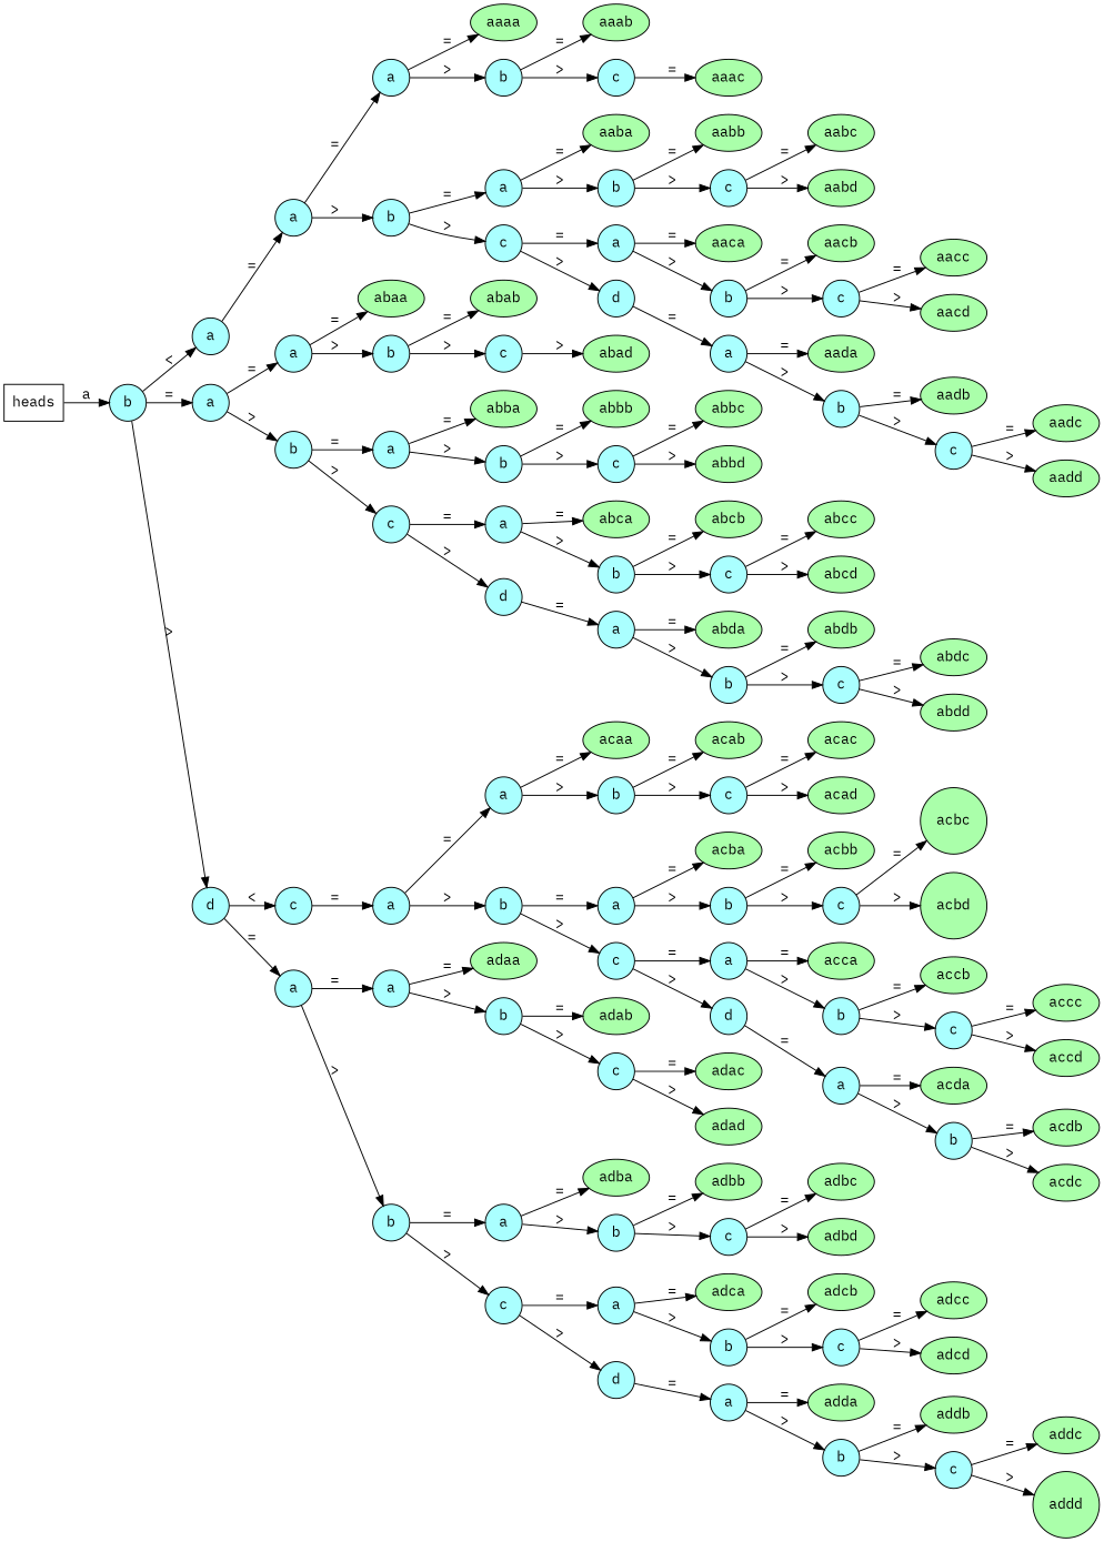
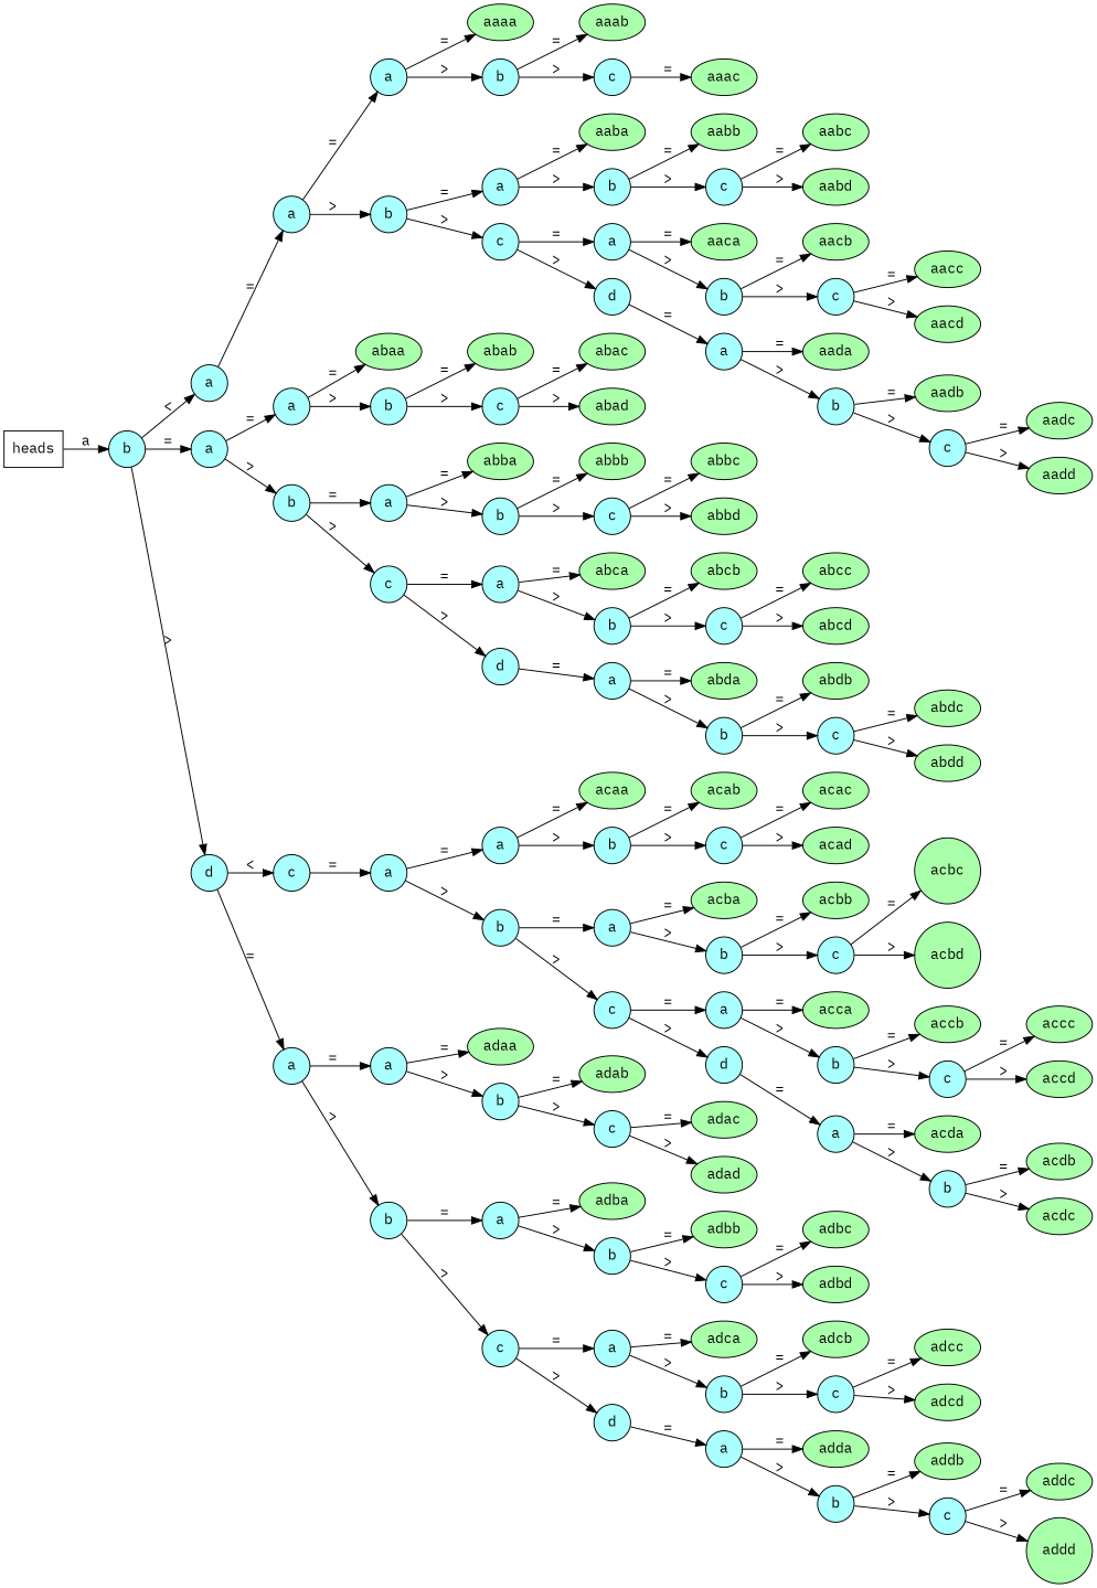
  digraph {
    fontname="IBM Plex Mono"
    rankdir=LR
    node [fontname="IBM Plex Mono" shape=circle fillcolor="#aaffff" style=filled]
    edge [fontname="IBM Plex Mono"]
    n1 [label=heads shape=rect fillcolor="" style=""]
    n2 [label=b]
    n3 [label=a]
    n4 [label=a]
    n5 [label=d]
    n6 [label=a]
    n7 [label=a]
    n8 [label=b]
    n9 [label=c]
    n10 [label=a]
    n11 [label=a]
    n12 [label=b]
    n13 [fillcolor="#aaffaa" label=aaaa shape=""]
    n14 [label=b]
    n15 [label=a]
    n16 [label=c]
    n17 [fillcolor="#aaffaa" label=aaab shape=""]
    n18 [label=c]
    n19 [fillcolor="#aaffaa" label=aaac shape=""]
    n20 [fillcolor="#aaffaa" label=aaba shape=""]
    n21 [label=b]
    n22 [label=a]
    n23 [label=d]
    n24 [fillcolor="#aaffaa" label=aabb shape=""]
    n25 [label=c]
    n26 [fillcolor="#aaffaa" label=aabc shape=""]
    n27 [fillcolor="#aaffaa" label=aabd shape=""]
    n28 [fillcolor="#aaffaa" label=aaca shape=""]
    n29 [label=b]
    n30 [label=a]
    n31 [fillcolor="#aaffaa" label=aacb shape=""]
    n32 [label=c]
    n33 [fillcolor="#aaffaa" label=aacc shape=""]
    n34 [fillcolor="#aaffaa" label=aacd shape=""]
    n35 [fillcolor="#aaffaa" label=aada shape=""]
    n36 [label=b]
    n37 [fillcolor="#aaffaa" label=aadb shape=""]
    n38 [label=c]
    n39 [fillcolor="#aaffaa" label=aadc shape=""]
    n40 [fillcolor="#aaffaa" label=aadd shape=""]
    n41 [fillcolor="#aaffaa" label=abaa shape=""]
    n42 [label=b]
    n43 [label=a]
    n44 [label=c]
    n45 [fillcolor="#aaffaa" label=abab shape=""]
    n46 [label=c]
+   n47 [fillcolor="#aaffaa" label=abac shape=""]
    n48 [fillcolor="#aaffaa" label=abad shape=""]
    n49 [fillcolor="#aaffaa" label=abba shape=""]
    n50 [label=b]
    n51 [label=a]
    n52 [label=d]
    n53 [fillcolor="#aaffaa" label=abbb shape=""]
    n54 [label=c]
    n55 [fillcolor="#aaffaa" label=abbc shape=""]
    n56 [fillcolor="#aaffaa" label=abbd shape=""]
    n57 [fillcolor="#aaffaa" label=abca shape=""]
    n58 [label=b]
    n59 [label=a]
    n60 [fillcolor="#aaffaa" label=abcb shape=""]
    n61 [label=c]
    n62 [fillcolor="#aaffaa" label=abcc shape=""]
    n63 [fillcolor="#aaffaa" label=abcd shape=""]
    n64 [fillcolor="#aaffaa" label=abda shape=""]
    n65 [label=b]
    n66 [fillcolor="#aaffaa" label=abdb shape=""]
    n67 [label=c]
    n68 [fillcolor="#aaffaa" label=abdc shape=""]
    n69 [fillcolor="#aaffaa" label=abdd shape=""]
    n70 [label=a]
    n71 [label=a]
    n72 [label=b]
    n73 [label=a]
    n74 [label=b]
    n75 [fillcolor="#aaffaa" label=acaa shape=""]
    n76 [label=b]
    n77 [label=a]
    n78 [label=c]
    n79 [fillcolor="#aaffaa" label=acab shape=""]
    n80 [label=c]
    n81 [fillcolor="#aaffaa" label=acac shape=""]
    n82 [fillcolor="#aaffaa" label=acad shape=""]
    n83 [fillcolor="#aaffaa" label=acba shape=""]
    n84 [label=b]
    n85 [label=a]
    n86 [label=d]
    n87 [fillcolor="#aaffaa" label=acbb shape=""]
    n88 [label=c]
    n89 [fillcolor="#aaffaa" label=acbc]
    n90 [fillcolor="#aaffaa" label=acbd]
    n91 [fillcolor="#aaffaa" label=acca shape=""]
    n92 [label=b]
    n93 [label=a]
    n94 [fillcolor="#aaffaa" label=accb shape=""]
    n95 [label=c]
    n96 [fillcolor="#aaffaa" label=accc shape=""]
    n97 [fillcolor="#aaffaa" label=accd shape=""]
    n98 [fillcolor="#aaffaa" label=acda shape=""]
    n99 [label=b]
    n100 [fillcolor="#aaffaa" label=acdb shape=""]
    n101 [fillcolor="#aaffaa" label=acdc shape=""]
    n102 [fillcolor="#aaffaa" label=adaa shape=""]
    n103 [label=b]
    n104 [label=a]
    n105 [label=c]
    n106 [fillcolor="#aaffaa" label=adab shape=""]
    n107 [label=c]
    n108 [fillcolor="#aaffaa" label=adac shape=""]
    n109 [fillcolor="#aaffaa" label=adad shape=""]
    n110 [fillcolor="#aaffaa" label=adba shape=""]
    n111 [label=b]
    n112 [label=a]
    n113 [label=d]
    n114 [fillcolor="#aaffaa" label=adbb shape=""]
    n115 [label=c]
    n116 [fillcolor="#aaffaa" label=adbc shape=""]
    n117 [fillcolor="#aaffaa" label=adbd shape=""]
    n118 [fillcolor="#aaffaa" label=adca shape=""]
    n119 [label=b]
    n120 [label=a]
    n121 [fillcolor="#aaffaa" label=adcb shape=""]
    n122 [label=c]
    n123 [fillcolor="#aaffaa" label=adcc shape=""]
    n124 [fillcolor="#aaffaa" label=adcd shape=""]
    n125 [fillcolor="#aaffaa" label=adda shape=""]
    n126 [label=b]
    n127 [fillcolor="#aaffaa" label=addb shape=""]
    n128 [label=c]
    n129 [fillcolor="#aaffaa" label=addc shape=""]
    n130 [fillcolor="#aaffaa" label=addd]
    n1 -> n2 [label=a]
    n2 -> n3 [label="<"]
    n2 -> n4 [label="="]
    n2 -> n5 [label=">"]
    n3 -> n6 [label="="]
    n4 -> n7 [label="="]
    n4 -> n8 [label=">"]
    n5 -> n9 [label="<"]
    n5 -> n10 [label="="]
    n6 -> n11 [label="="]
    n6 -> n12 [label=">"]
    n7 -> n41 [label="="]
    n7 -> n42 [label=">"]
    n8 -> n43 [label="="]
    n8 -> n44 [label=">"]
    n9 -> n70 [label="="]
    n10 -> n71 [label="="]
    n10 -> n72 [label=">"]
    n11 -> n13 [label="="]
    n11 -> n14 [label=">"]
    n12 -> n15 [label="="]
    n12 -> n16 [label=">"]
    n14 -> n17 [label="="]
    n14 -> n18 [label=">"]
    n15 -> n20 [label="="]
    n15 -> n21 [label=">"]
    n16 -> n22 [label="="]
    n16 -> n23 [label=">"]
    n18 -> n19 [label="="]
    n21 -> n24 [label="="]
    n21 -> n25 [label=">"]
    n22 -> n28 [label="="]
    n22 -> n29 [label=">"]
    n23 -> n30 [label="="]
    n25 -> n26 [label="="]
    n25 -> n27 [label=">"]
    n29 -> n31 [label="="]
    n29 -> n32 [label=">"]
    n30 -> n35 [label="="]
    n30 -> n36 [label=">"]
    n32 -> n33 [label="="]
    n32 -> n34 [label=">"]
    n36 -> n37 [label="="]
    n36 -> n38 [label=">"]
    n38 -> n39 [label="="]
    n38 -> n40 [label=">"]
    n42 -> n45 [label="="]
    n42 -> n46 [label=">"]
    n43 -> n49 [label="="]
    n43 -> n50 [label=">"]
    n44 -> n51 [label="="]
    n44 -> n52 [label=">"]
+   n46 -> n47 [label="="]
    n46 -> n48 [label=">"]
    n50 -> n53 [label="="]
    n50 -> n54 [label=">"]
    n51 -> n57 [label="="]
    n51 -> n58 [label=">"]
    n52 -> n59 [label="="]
    n54 -> n55 [label="="]
    n54 -> n56 [label=">"]
    n58 -> n60 [label="="]
    n58 -> n61 [label=">"]
    n59 -> n64 [label="="]
    n59 -> n65 [label=">"]
    n61 -> n62 [label="="]
    n61 -> n63 [label=">"]
    n65 -> n66 [label="="]
    n65 -> n67 [label=">"]
    n67 -> n68 [label="="]
    n67 -> n69 [label=">"]
    n70 -> n73 [label="="]
    n70 -> n74 [label=">"]
    n71 -> n102 [label="="]
    n71 -> n103 [label=">"]
    n72 -> n104 [label="="]
    n72 -> n105 [label=">"]
    n73 -> n75 [label="="]
    n73 -> n76 [label=">"]
    n74 -> n77 [label="="]
    n74 -> n78 [label=">"]
    n76 -> n79 [label="="]
    n76 -> n80 [label=">"]
    n77 -> n83 [label="="]
    n77 -> n84 [label=">"]
    n78 -> n85 [label="="]
    n78 -> n86 [label=">"]
    n80 -> n81 [label="="]
    n80 -> n82 [label=">"]
    n84 -> n87 [label="="]
    n84 -> n88 [label=">"]
    n85 -> n91 [label="="]
    n85 -> n92 [label=">"]
    n86 -> n93 [label="="]
    n88 -> n89 [label="="]
    n88 -> n90 [label=">"]
    n92 -> n94 [label="="]
    n92 -> n95 [label=">"]
    n93 -> n98 [label="="]
    n93 -> n99 [label=">"]
    n95 -> n96 [label="="]
    n95 -> n97 [label=">"]
    n99 -> n100 [label="="]
    n99 -> n101 [label=">"]
    n103 -> n106 [label="="]
    n103 -> n107 [label=">"]
    n104 -> n110 [label="="]
    n104 -> n111 [label=">"]
    n105 -> n112 [label="="]
    n105 -> n113 [label=">"]
    n107 -> n108 [label="="]
    n107 -> n109 [label=">"]
    n111 -> n114 [label="="]
    n111 -> n115 [label=">"]
    n112 -> n118 [label="="]
    n112 -> n119 [label=">"]
    n113 -> n120 [label="="]
    n115 -> n116 [label="="]
    n115 -> n117 [label=">"]
    n119 -> n121 [label="="]
    n119 -> n122 [label=">"]
    n120 -> n125 [label="="]
    n120 -> n126 [label=">"]
    n122 -> n123 [label="="]
    n122 -> n124 [label=">"]
    n126 -> n127 [label="="]
    n126 -> n128 [label=">"]
    n128 -> n129 [label="="]
    n128 -> n130 [label=">"]
  }
